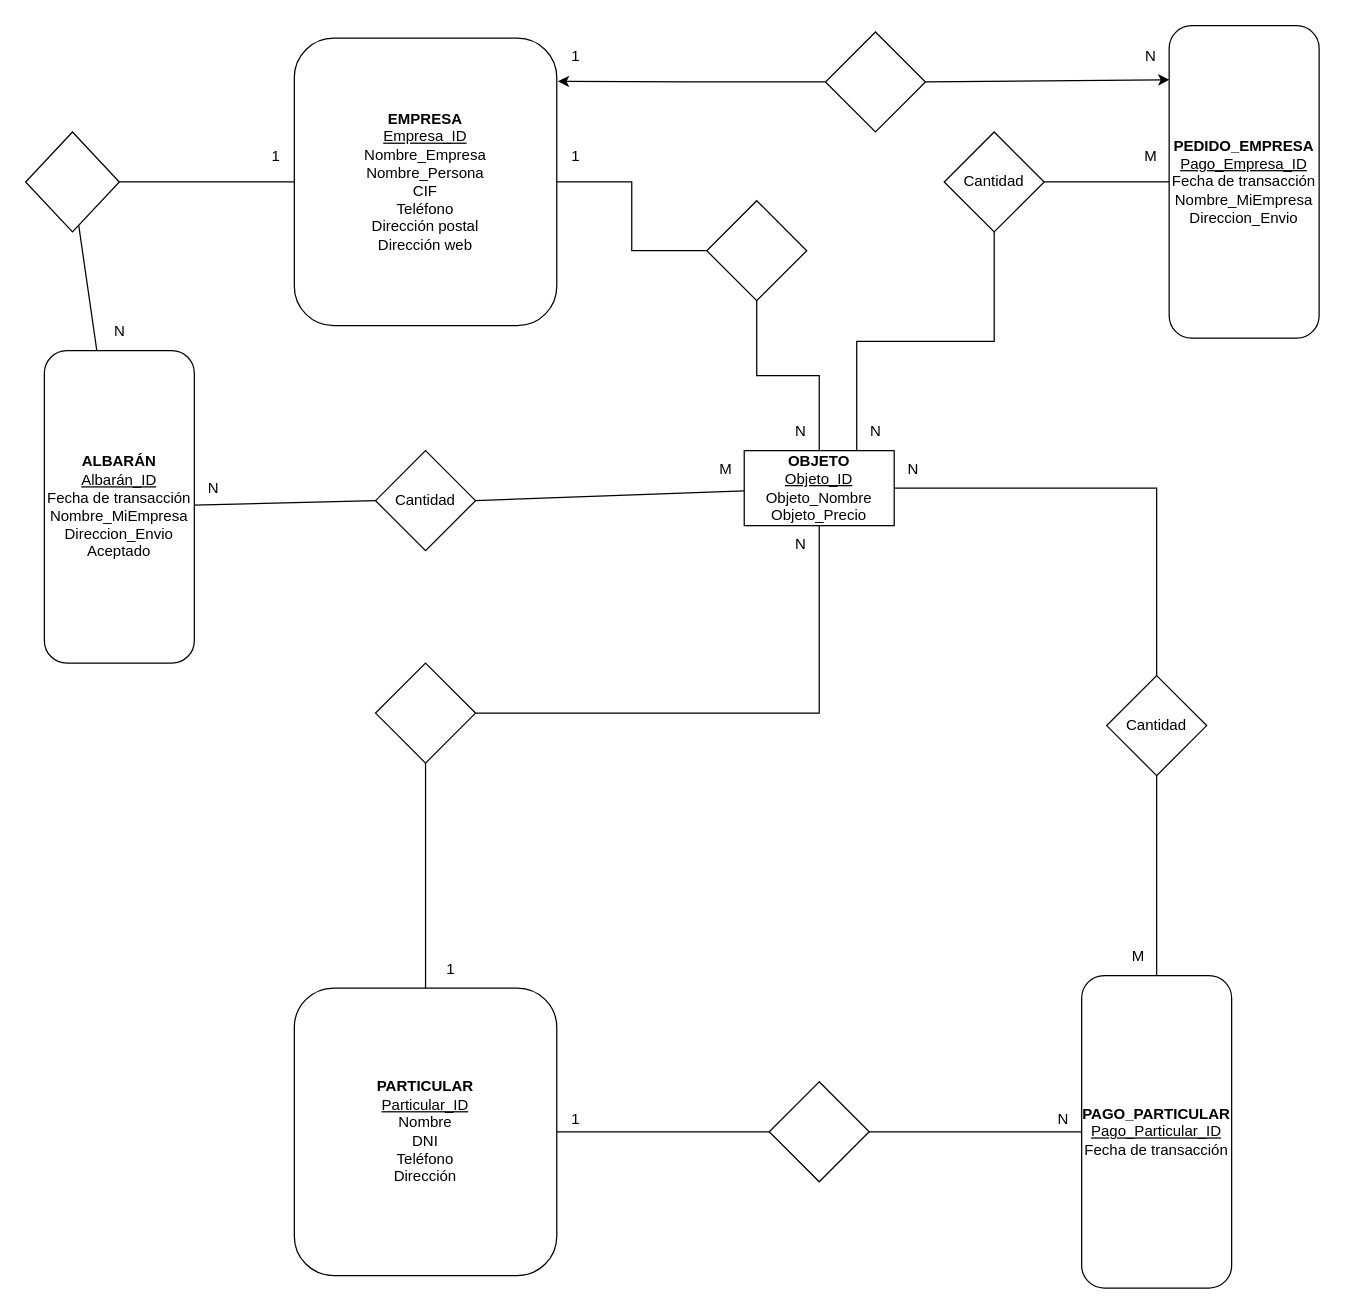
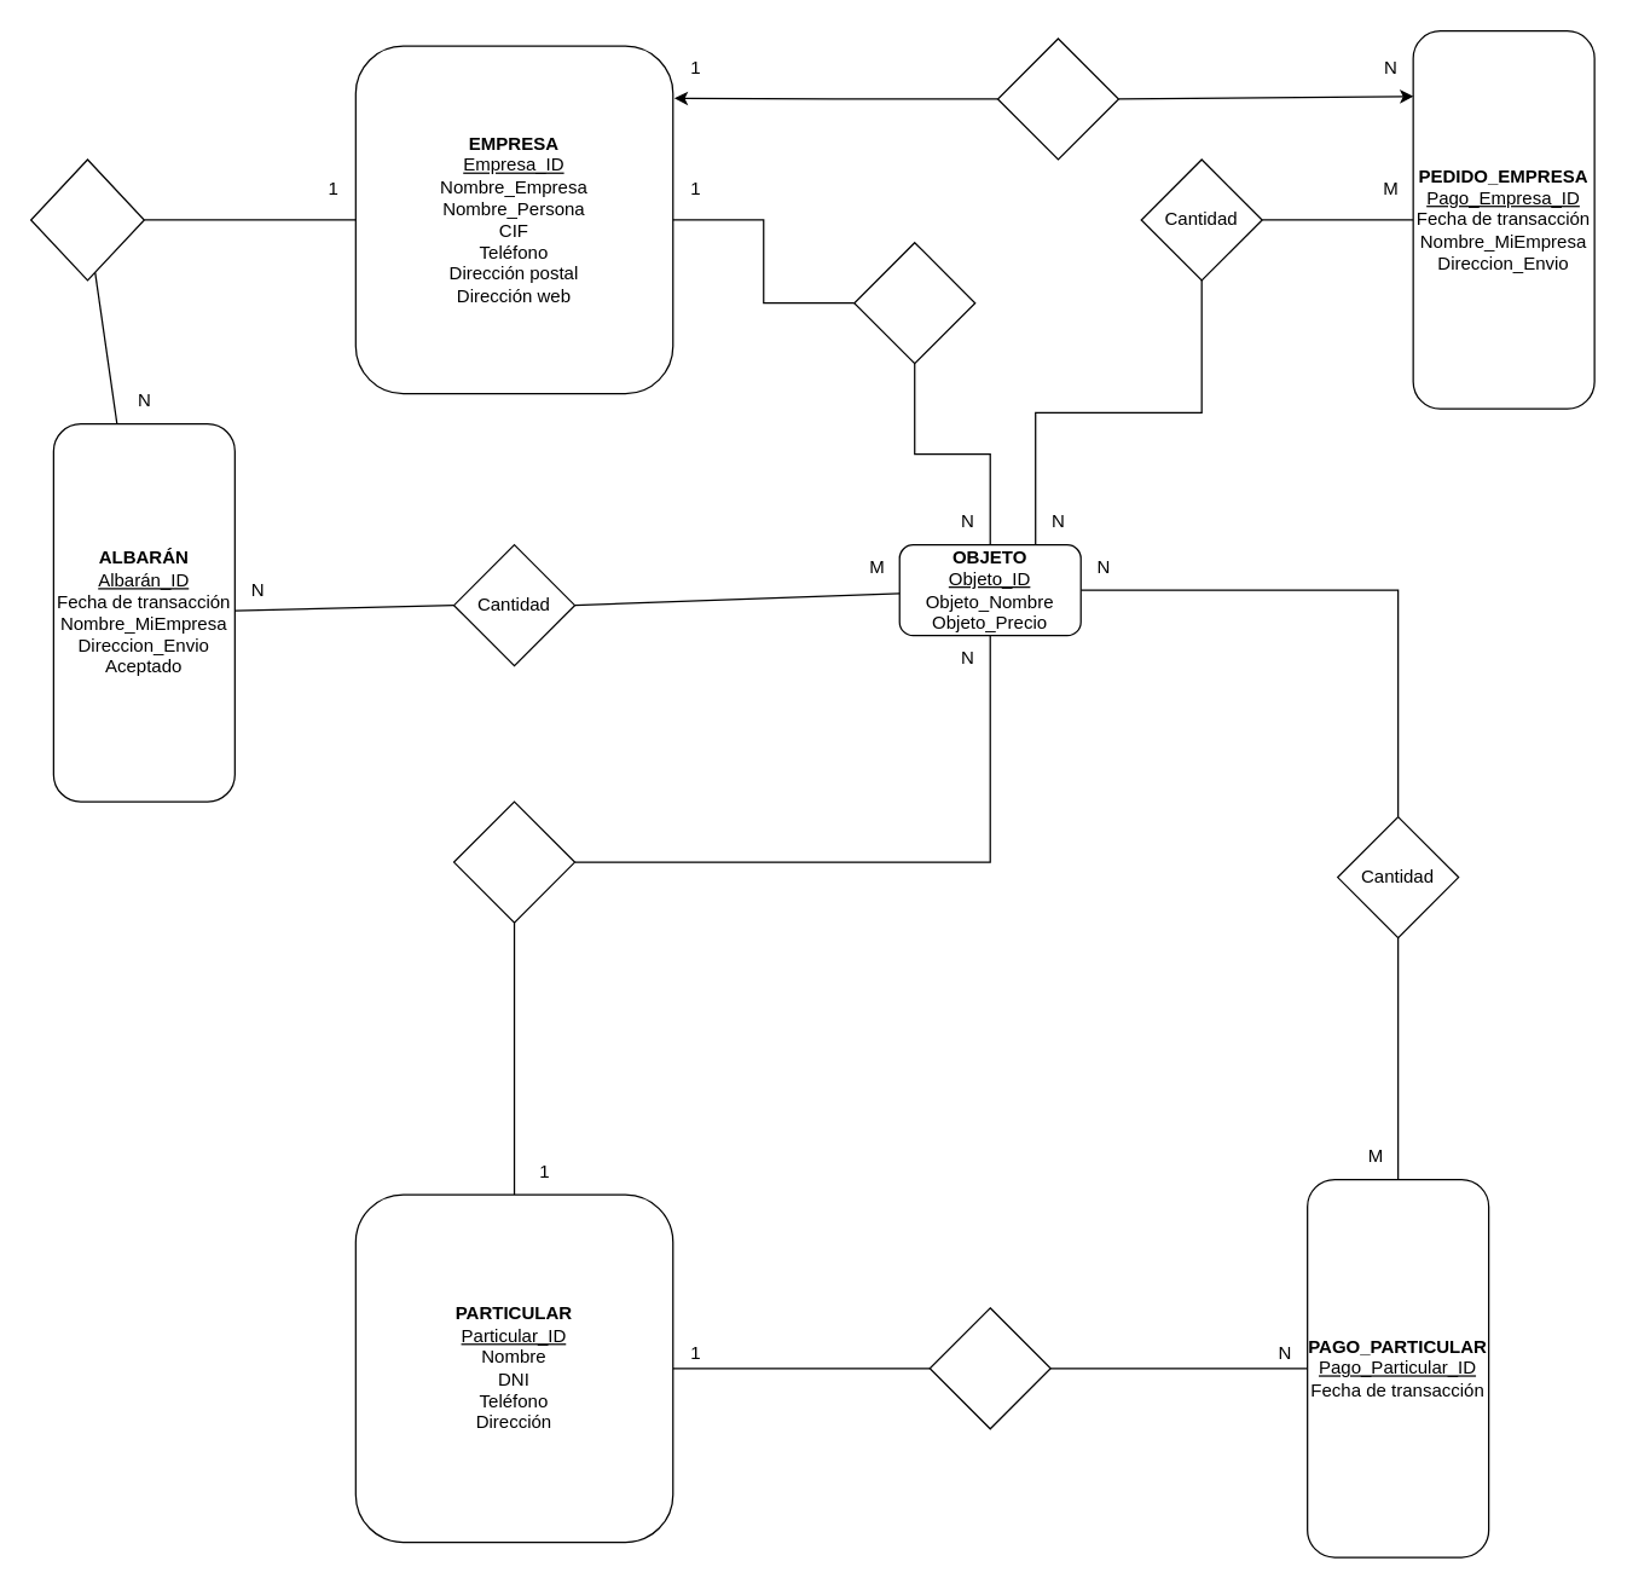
  <mxCell id="0" />
  <mxCell id="1" parent="0" />
  <mxCell id="2" style="edgeStyle=orthogonalEdgeStyle;rounded=0;orthogonalLoop=1;jettySize=auto;html=1;endArrow=none;endFill=0;" parent="1" source="4" target="13" edge="1"><mxGeometry relative="1" as="geometry" /></mxCell>
  <mxCell id="3" style="edgeStyle=orthogonalEdgeStyle;rounded=0;orthogonalLoop=1;jettySize=auto;html=1;endArrow=none;endFill=0;" parent="1" source="4" target="6" edge="1"><mxGeometry relative="1" as="geometry" /></mxCell>
  <mxCell id="4" value="&lt;b&gt;PARTICULAR&lt;/b&gt;&lt;br&gt;&lt;u&gt;Particular_ID&lt;/u&gt;&lt;br&gt;Nombre&lt;br&gt;DNI&lt;br&gt;Teléfono&lt;br&gt;Dirección" style="rounded=1;whiteSpace=wrap;html=1;" parent="1" vertex="1"><mxGeometry x="235" y="790" width="210" height="230" as="geometry" /></mxCell>
  <mxCell id="5" style="edgeStyle=orthogonalEdgeStyle;rounded=0;orthogonalLoop=1;jettySize=auto;html=1;endArrow=none;endFill=0;" parent="1" source="6" target="8" edge="1"><mxGeometry relative="1" as="geometry" /></mxCell>
  <mxCell id="6" value="" style="rhombus;whiteSpace=wrap;html=1;" parent="1" vertex="1"><mxGeometry x="615" y="865" width="80" height="80" as="geometry" /></mxCell>
  <mxCell id="7" style="edgeStyle=orthogonalEdgeStyle;rounded=0;orthogonalLoop=1;jettySize=auto;html=1;exitX=0.5;exitY=0;exitDx=0;exitDy=0;endArrow=none;endFill=0;" parent="1" source="8" target="16" edge="1"><mxGeometry relative="1" as="geometry" /></mxCell>
  <mxCell id="8" value="&lt;b&gt;PAGO_PARTICULAR&lt;/b&gt;&lt;br&gt;&lt;u&gt;Pago_Particular_ID&lt;/u&gt;&lt;br&gt;Fecha de transacción" style="rounded=1;whiteSpace=wrap;html=1;" parent="1" vertex="1"><mxGeometry x="865" y="780" width="120" height="250" as="geometry" /></mxCell>
  <mxCell id="9" style="edgeStyle=orthogonalEdgeStyle;rounded=0;orthogonalLoop=1;jettySize=auto;html=1;endArrow=none;endFill=0;" parent="1" source="11" target="16" edge="1"><mxGeometry relative="1" as="geometry" /></mxCell>
  <mxCell id="10" style="edgeStyle=orthogonalEdgeStyle;rounded=0;orthogonalLoop=1;jettySize=auto;html=1;exitX=0.75;exitY=0;exitDx=0;exitDy=0;endArrow=none;endFill=0;" parent="1" source="11" target="25" edge="1"><mxGeometry relative="1" as="geometry"><mxPoint x="699.97" y="315.06" as="sourcePoint" /><mxPoint x="760.029" y="110.001" as="targetPoint" /></mxGeometry></mxCell>
- <mxCell id="11" value="&lt;b&gt;OBJETO&lt;/b&gt;&lt;br&gt;&lt;u&gt;Objeto_ID&lt;/u&gt;&lt;br&gt;Objeto_Nombre&lt;br&gt;Objeto_Precio" style="whiteSpace=wrap;html=1;rounded=0;" parent="1" vertex="1"><mxGeometry x="595" y="360" width="120" height="60" as="geometry" /></mxCell>
+ <mxCell id="11" value="&lt;b&gt;OBJETO&lt;/b&gt;&lt;br&gt;&lt;u&gt;Objeto_ID&lt;/u&gt;&lt;br&gt;Objeto_Nombre&lt;br&gt;Objeto_Precio" style="rounded=1;whiteSpace=wrap;html=1;" parent="1" vertex="1"><mxGeometry x="595" y="360" width="120" height="60" as="geometry" /></mxCell>
  <mxCell id="12" style="rounded=0;orthogonalLoop=1;jettySize=auto;html=1;endArrow=none;endFill=0;edgeStyle=orthogonalEdgeStyle;" parent="1" source="13" target="11" edge="1"><mxGeometry relative="1" as="geometry" /></mxCell>
  <mxCell id="13" value="" style="rhombus;whiteSpace=wrap;html=1;" parent="1" vertex="1"><mxGeometry x="300" y="530" width="80" height="80" as="geometry" /></mxCell>
  <mxCell id="14" value="1" style="text;html=1;align=center;verticalAlign=middle;resizable=0;points=[];autosize=1;strokeColor=none;fillColor=none;" parent="1" vertex="1"><mxGeometry x="345" y="760" width="30" height="30" as="geometry" /></mxCell>
  <mxCell id="15" value="N" style="text;html=1;align=center;verticalAlign=middle;resizable=0;points=[];autosize=1;strokeColor=none;fillColor=none;" parent="1" vertex="1"><mxGeometry x="625" y="420" width="30" height="30" as="geometry" /></mxCell>
  <mxCell id="16" value="Cantidad" style="rhombus;whiteSpace=wrap;html=1;" parent="1" vertex="1"><mxGeometry x="885" y="540" width="80" height="80" as="geometry" /></mxCell>
  <mxCell id="17" value="1" style="text;html=1;align=center;verticalAlign=middle;resizable=0;points=[];autosize=1;strokeColor=none;fillColor=none;" parent="1" vertex="1"><mxGeometry x="445" y="880" width="30" height="30" as="geometry" /></mxCell>
  <mxCell id="18" value="N" style="text;html=1;align=center;verticalAlign=middle;resizable=0;points=[];autosize=1;strokeColor=none;fillColor=none;" parent="1" vertex="1"><mxGeometry x="835" y="880" width="30" height="30" as="geometry" /></mxCell>
  <mxCell id="19" value="N" style="text;html=1;align=center;verticalAlign=middle;resizable=0;points=[];autosize=1;strokeColor=none;fillColor=none;" parent="1" vertex="1"><mxGeometry x="715" y="360" width="30" height="30" as="geometry" /></mxCell>
  <mxCell id="20" value="M" style="text;html=1;align=center;verticalAlign=middle;resizable=0;points=[];autosize=1;strokeColor=none;fillColor=none;" parent="1" vertex="1"><mxGeometry x="895" y="750" width="30" height="30" as="geometry" /></mxCell>
  <mxCell id="21" value="&lt;b&gt;EMPRESA&lt;/b&gt;&lt;br&gt;&lt;u&gt;Empresa_ID&lt;/u&gt;&lt;br&gt;Nombre_Empresa&lt;br&gt;Nombre_Persona&lt;br&gt;CIF&lt;br&gt;Teléfono&lt;br&gt;Dirección postal&lt;br&gt;Dirección web" style="rounded=1;whiteSpace=wrap;html=1;" parent="1" vertex="1"><mxGeometry x="235" y="30" width="210" height="230" as="geometry" /></mxCell>
  <mxCell id="22" style="edgeStyle=orthogonalEdgeStyle;rounded=0;orthogonalLoop=1;jettySize=auto;html=1;endArrow=none;endFill=0;" parent="1" source="23" target="25" edge="1"><mxGeometry relative="1" as="geometry" /></mxCell>
  <mxCell id="23" value="&lt;b&gt;PEDIDO_EMPRESA&lt;/b&gt;&lt;br&gt;&lt;u&gt;Pago_Empresa_ID&lt;/u&gt;&lt;br&gt;Fecha de transacción&lt;br&gt;Nombre_MiEmpresa&lt;br&gt;Direccion_Envio" style="rounded=1;whiteSpace=wrap;html=1;" parent="1" vertex="1"><mxGeometry x="935" y="20" width="120" height="250" as="geometry" /></mxCell>
  <mxCell id="24" value="N" style="text;html=1;align=center;verticalAlign=middle;resizable=0;points=[];autosize=1;strokeColor=none;fillColor=none;" parent="1" vertex="1"><mxGeometry x="625" y="330" width="30" height="30" as="geometry" /></mxCell>
  <mxCell id="25" value="Cantidad" style="rhombus;whiteSpace=wrap;html=1;" parent="1" vertex="1"><mxGeometry x="755" y="105" width="80" height="80" as="geometry" /></mxCell>
  <mxCell id="26" value="1" style="text;html=1;align=center;verticalAlign=middle;resizable=0;points=[];autosize=1;strokeColor=none;fillColor=none;" parent="1" vertex="1"><mxGeometry x="445" y="110" width="30" height="30" as="geometry" /></mxCell>
  <mxCell id="27" value="N" style="text;html=1;align=center;verticalAlign=middle;resizable=0;points=[];autosize=1;strokeColor=none;fillColor=none;" parent="1" vertex="1"><mxGeometry x="685" y="330" width="30" height="30" as="geometry" /></mxCell>
  <mxCell id="28" value="M" style="text;html=1;align=center;verticalAlign=middle;resizable=0;points=[];autosize=1;strokeColor=none;fillColor=none;" parent="1" vertex="1"><mxGeometry x="905" y="110" width="30" height="30" as="geometry" /></mxCell>
  <mxCell id="29" style="edgeStyle=orthogonalEdgeStyle;rounded=0;orthogonalLoop=1;jettySize=auto;html=1;exitX=0;exitY=0.5;exitDx=0;exitDy=0;entryX=1.004;entryY=0.15;entryDx=0;entryDy=0;entryPerimeter=0;" edge="1" parent="1" source="30" target="21"><mxGeometry relative="1" as="geometry" /></mxCell>
  <mxCell id="30" value="" style="rhombus;whiteSpace=wrap;html=1;" vertex="1" parent="1"><mxGeometry x="660" y="25" width="80" height="80" as="geometry" /></mxCell>
  <mxCell id="31" style="rounded=0;orthogonalLoop=1;jettySize=auto;html=1;exitX=1;exitY=0.5;exitDx=0;exitDy=0;entryX=0.002;entryY=0.173;entryDx=0;entryDy=0;entryPerimeter=0;" edge="1" parent="1" source="30" target="23"><mxGeometry relative="1" as="geometry" /></mxCell>
  <mxCell id="32" value="1" style="text;html=1;align=center;verticalAlign=middle;resizable=0;points=[];autosize=1;strokeColor=none;fillColor=none;" vertex="1" parent="1"><mxGeometry x="445" y="30" width="30" height="30" as="geometry" /></mxCell>
  <mxCell id="33" value="N" style="text;html=1;align=center;verticalAlign=middle;resizable=0;points=[];autosize=1;strokeColor=none;fillColor=none;" vertex="1" parent="1"><mxGeometry x="905" y="30" width="30" height="30" as="geometry" /></mxCell>
  <mxCell id="34" value="&lt;b&gt;ALBARÁN&lt;br&gt;&lt;/b&gt;&lt;u&gt;Albarán_ID&lt;/u&gt;&lt;br&gt;Fecha de transacción&lt;br&gt;Nombre_MiEmpresa&lt;br&gt;Direccion_Envio&lt;br&gt;Aceptado" style="rounded=1;whiteSpace=wrap;html=1;" vertex="1" parent="1"><mxGeometry x="35" y="280" width="120" height="250" as="geometry" /></mxCell>
  <mxCell id="35" style="rounded=0;orthogonalLoop=1;jettySize=auto;html=1;endArrow=none;endFill=0;" edge="1" parent="1" source="36" target="21"><mxGeometry relative="1" as="geometry"><mxPoint x="-364" y="125" as="targetPoint" /></mxGeometry></mxCell>
  <mxCell id="36" value="" style="rhombus;whiteSpace=wrap;html=1;" vertex="1" parent="1"><mxGeometry x="20" y="105" width="75" height="80" as="geometry" /></mxCell>
  <mxCell id="37" style="rounded=0;orthogonalLoop=1;jettySize=auto;html=1;endArrow=none;endFill=0;" edge="1" parent="1" source="36" target="34"><mxGeometry relative="1" as="geometry"><mxPoint x="125" y="123" as="targetPoint" /></mxGeometry></mxCell>
  <mxCell id="38" value="1" style="text;html=1;align=center;verticalAlign=middle;resizable=0;points=[];autosize=1;strokeColor=none;fillColor=none;" vertex="1" parent="1"><mxGeometry x="205" y="110" width="30" height="30" as="geometry" /></mxCell>
  <mxCell id="39" value="N" style="text;html=1;align=center;verticalAlign=middle;resizable=0;points=[];autosize=1;strokeColor=none;fillColor=none;" vertex="1" parent="1"><mxGeometry x="80" y="250" width="30" height="30" as="geometry" /></mxCell>
  <mxCell id="40" style="rounded=0;orthogonalLoop=1;jettySize=auto;html=1;exitX=1;exitY=0.5;exitDx=0;exitDy=0;endArrow=none;endFill=0;" edge="1" parent="1" source="42" target="11"><mxGeometry relative="1" as="geometry" /></mxCell>
  <mxCell id="41" style="rounded=0;orthogonalLoop=1;jettySize=auto;html=1;exitX=0;exitY=0.5;exitDx=0;exitDy=0;endArrow=none;endFill=0;" edge="1" parent="1" source="42" target="34"><mxGeometry relative="1" as="geometry" /></mxCell>
  <mxCell id="42" value="Cantidad" style="rhombus;whiteSpace=wrap;html=1;" vertex="1" parent="1"><mxGeometry x="300" y="360" width="80" height="80" as="geometry" /></mxCell>
  <mxCell id="43" value="N" style="text;html=1;align=center;verticalAlign=middle;resizable=0;points=[];autosize=1;strokeColor=none;fillColor=none;" vertex="1" parent="1"><mxGeometry x="155" y="375" width="30" height="30" as="geometry" /></mxCell>
  <mxCell id="44" value="M" style="text;html=1;align=center;verticalAlign=middle;resizable=0;points=[];autosize=1;strokeColor=none;fillColor=none;" vertex="1" parent="1"><mxGeometry x="565" y="360" width="30" height="30" as="geometry" /></mxCell>
  <mxCell id="45" style="edgeStyle=orthogonalEdgeStyle;rounded=0;orthogonalLoop=1;jettySize=auto;html=1;exitX=0;exitY=0.5;exitDx=0;exitDy=0;entryX=1;entryY=0.5;entryDx=0;entryDy=0;endArrow=none;endFill=0;" edge="1" parent="1" source="47" target="21"><mxGeometry relative="1" as="geometry" /></mxCell>
  <mxCell id="46" style="edgeStyle=orthogonalEdgeStyle;rounded=0;orthogonalLoop=1;jettySize=auto;html=1;exitX=0.5;exitY=1;exitDx=0;exitDy=0;entryX=0.5;entryY=0;entryDx=0;entryDy=0;endArrow=none;endFill=0;" edge="1" parent="1" source="47" target="11"><mxGeometry relative="1" as="geometry" /></mxCell>
  <mxCell id="47" value="" style="rhombus;whiteSpace=wrap;html=1;" vertex="1" parent="1"><mxGeometry x="565" y="160" width="80" height="80" as="geometry" /></mxCell>
